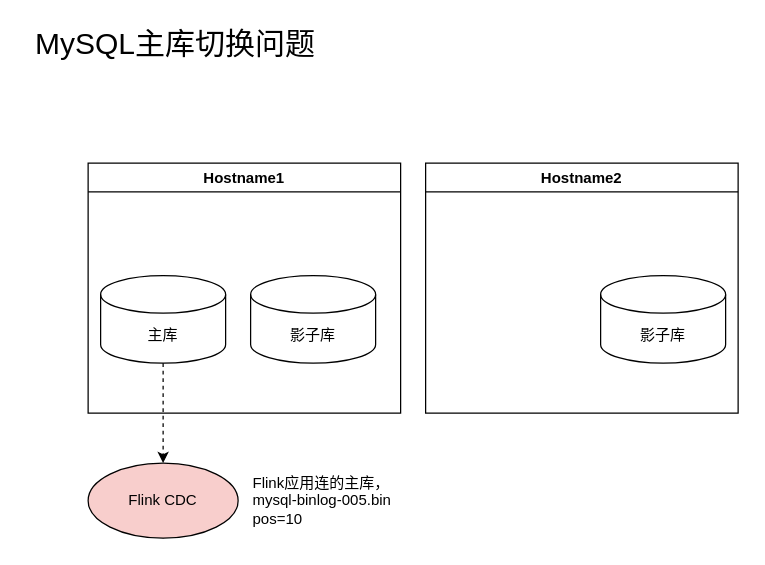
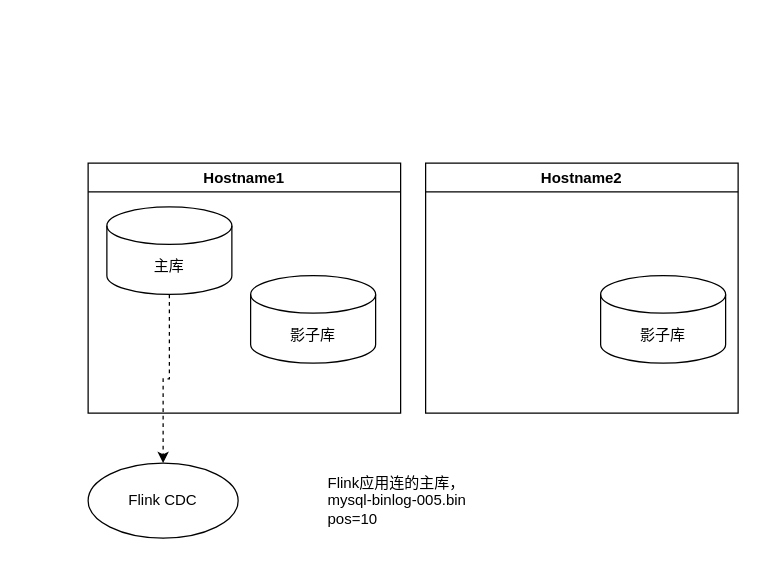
  <mxCell id="0" />
  <mxCell id="1" parent="0" />
- <mxCell id="2" value="&lt;font style=&quot;font-size: 24px;&quot;&gt;MySQL主库切换问题&lt;/font&gt;" style="text;html=1;strokeColor=none;fillColor=none;align=center;verticalAlign=middle;whiteSpace=wrap;rounded=0;" vertex="1" parent="1"><mxGeometry x="20" y="20" width="240" height="30" as="geometry" /></mxCell>
  <mxCell id="3" style="edgeStyle=orthogonalEdgeStyle;rounded=0;orthogonalLoop=1;jettySize=auto;html=1;exitX=0.5;exitY=1;exitDx=0;exitDy=0;exitPerimeter=0;" edge="1" parent="1" source="10"><mxGeometry relative="1" as="geometry"><mxPoint x="130" y="410" as="targetPoint" /></mxGeometry></mxCell>
- <mxCell id="4" value="主库" style="shape=cylinder3;whiteSpace=wrap;html=1;boundedLbl=1;backgroundOutline=1;size=15;" vertex="1" parent="1"><mxGeometry x="80" y="220" width="100" height="70" as="geometry" /></mxCell>
+ <mxCell id="4" value="主库" style="shape=cylinder3;whiteSpace=wrap;html=1;boundedLbl=1;backgroundOutline=1;size=15;" vertex="1" parent="1"><mxGeometry x="85" y="165" width="100" height="70" as="geometry" /></mxCell>
  <mxCell id="5" value="影子库" style="shape=cylinder3;whiteSpace=wrap;html=1;boundedLbl=1;backgroundOutline=1;size=15;" vertex="1" parent="1"><mxGeometry x="200" y="220" width="100" height="70" as="geometry" /></mxCell>
  <mxCell id="6" value="影子库" style="shape=cylinder3;whiteSpace=wrap;html=1;boundedLbl=1;backgroundOutline=1;size=15;" vertex="1" parent="1"><mxGeometry x="480" y="220" width="100" height="70" as="geometry" /></mxCell>
  <mxCell id="7" value="Hostname1" style="swimlane;whiteSpace=wrap;html=1;" vertex="1" parent="1"><mxGeometry x="70" y="130" width="250" height="200" as="geometry" /></mxCell>
  <mxCell id="8" value="Hostname2" style="swimlane;whiteSpace=wrap;html=1;" vertex="1" parent="1"><mxGeometry x="340" y="130" width="250" height="200" as="geometry" /></mxCell>
  <mxCell id="9" value="" style="edgeStyle=orthogonalEdgeStyle;rounded=0;orthogonalLoop=1;jettySize=auto;html=1;exitX=0.5;exitY=1;exitDx=0;exitDy=0;exitPerimeter=0;dashed=1;" edge="1" parent="1" source="4" target="10"><mxGeometry relative="1" as="geometry"><mxPoint x="130" y="410" as="targetPoint" /><mxPoint x="130" y="290" as="sourcePoint" /></mxGeometry></mxCell>
- <mxCell id="10" value="Flink CDC" style="ellipse;whiteSpace=wrap;html=1;fillColor=#f8cecc;" vertex="1" parent="1"><mxGeometry x="70" y="370" width="120" height="60" as="geometry" /></mxCell>
- <mxCell id="11" value="Flink应用连的主库，&lt;br&gt;mysql-binlog-005.bin &lt;br&gt;pos=10" style="text;html=1;align=left;verticalAlign=middle;resizable=0;points=[];autosize=1;strokeColor=none;fillColor=none;" vertex="1" parent="1"><mxGeometry x="200" y="370" width="130" height="60" as="geometry" /></mxCell>
+ <mxCell id="10" value="Flink CDC" style="ellipse;whiteSpace=wrap;html=1;" vertex="1" parent="1"><mxGeometry x="70" y="370" width="120" height="60" as="geometry" /></mxCell>
+ <mxCell id="11" value="Flink应用连的主库，&lt;br&gt;mysql-binlog-005.bin &lt;br&gt;pos=10" style="text;html=1;align=left;verticalAlign=middle;resizable=0;points=[];autosize=1;strokeColor=none;fillColor=none;" vertex="1" parent="1"><mxGeometry x="260" y="370" width="130" height="60" as="geometry" /></mxCell>
